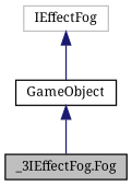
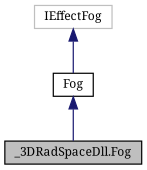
  digraph {
    fontname="Noto Serif"
    node [color=black fillcolor=white fontname="Noto Serif" fontsize=10 shape=record style=filled]
    edge [color=midnightblue dir=back fontname="Noto Serif" fontsize=10 labelfontname=Helvetica labelfontsize=10 style=solid]
-   n1 [fillcolor=grey75 fontcolor=black height=0.2 label="_3IEffectFog.Fog" width=0.4]
-   n2 [height=0.2 label=GameObject width=0.4]
+   n1 [fillcolor=grey75 fontcolor=black height=0.2 label="_3DRadSpaceDll.Fog" width=0.4]
+   n2 [height=0.2 label=Fog width=0.4]
    n3 [color=grey75 height=0.2 label=IEffectFog width=0.4]
    n2 -> n1
    n3 -> n2
  }
